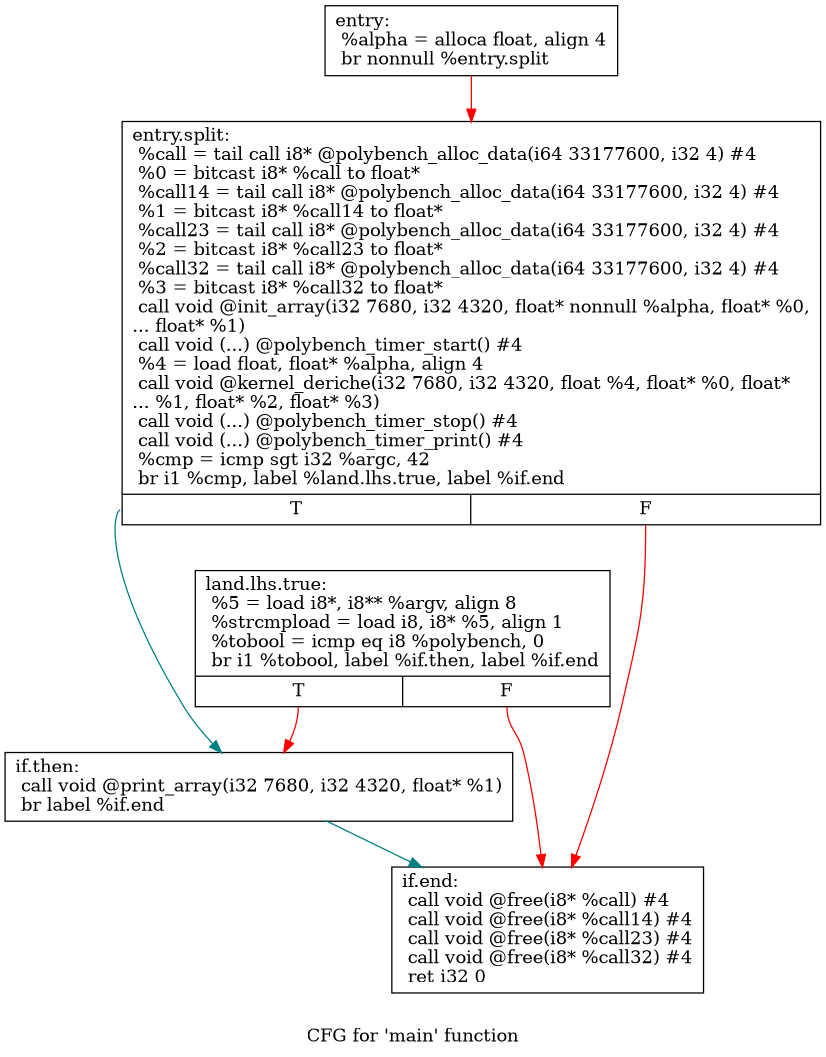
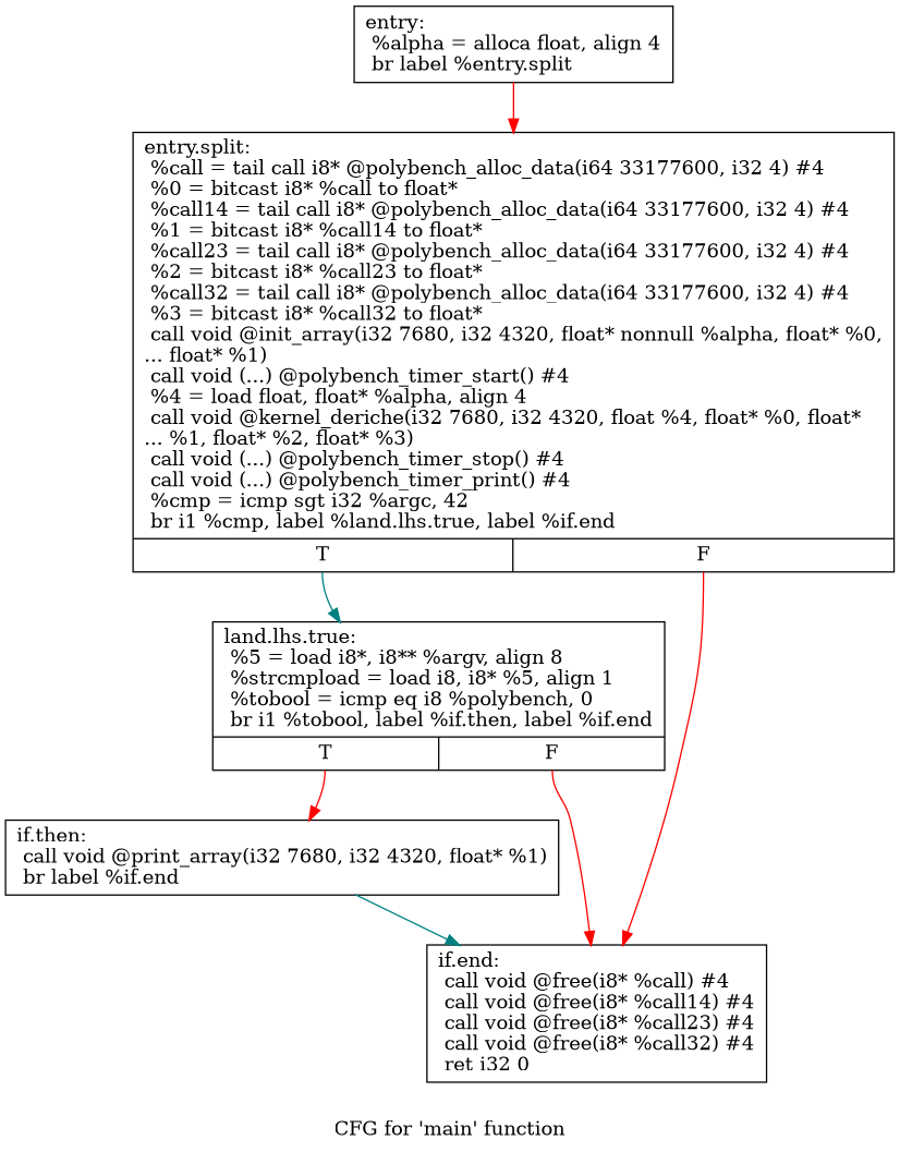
  digraph {
    label="CFG for 'main' function"
    node [shape=record]
    edge [color=red]
-   n1 [label="{entry:\l  %alpha = alloca float, align 4\l  br nonnull %entry.split\l}"]
+   n1 [label="{entry:\l  %alpha = alloca float, align 4\l  br label %entry.split\l}"]
    n2 [label="{entry.split:                                      \l  %call = tail call i8* @polybench_alloc_data(i64 33177600, i32 4) #4\l  %0 = bitcast i8* %call to float*\l  %call14 = tail call i8* @polybench_alloc_data(i64 33177600, i32 4) #4\l  %1 = bitcast i8* %call14 to float*\l  %call23 = tail call i8* @polybench_alloc_data(i64 33177600, i32 4) #4\l  %2 = bitcast i8* %call23 to float*\l  %call32 = tail call i8* @polybench_alloc_data(i64 33177600, i32 4) #4\l  %3 = bitcast i8* %call32 to float*\l  call void @init_array(i32 7680, i32 4320, float* nonnull %alpha, float* %0,\l... float* %1)\l  call void (...) @polybench_timer_start() #4\l  %4 = load float, float* %alpha, align 4\l  call void @kernel_deriche(i32 7680, i32 4320, float %4, float* %0, float*\l... %1, float* %2, float* %3)\l  call void (...) @polybench_timer_stop() #4\l  call void (...) @polybench_timer_print() #4\l  %cmp = icmp sgt i32 %argc, 42\l  br i1 %cmp, label %land.lhs.true, label %if.end\l|{<s0>T|<s1>F}}"]
    n3 [label="{land.lhs.true:                                    \l  %5 = load i8*, i8** %argv, align 8\l  %strcmpload = load i8, i8* %5, align 1\l  %tobool = icmp eq i8 %polybench, 0\l  br i1 %tobool, label %if.then, label %if.end\l|{<s0>T|<s1>F}}"]
    n4 [label="{if.end:                                           \l  call void @free(i8* %call) #4\l  call void @free(i8* %call14) #4\l  call void @free(i8* %call23) #4\l  call void @free(i8* %call32) #4\l  ret i32 0\l}"]
    n5 [label="{if.then:                                          \l  call void @print_array(i32 7680, i32 4320, float* %1)\l  br label %if.end\l}"]
    n1 -> n2
-   n2 -> n5 [color=teal tailport=s0]
+   n2 -> n3 [color=teal tailport=s0]
    n2 -> n4 [tailport=s1]
    n3 -> n4 [tailport=s1]
    n3 -> n5 [tailport=s0]
    n5 -> n4 [color=teal]
  }
